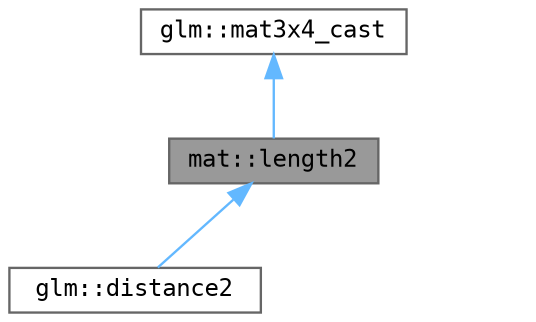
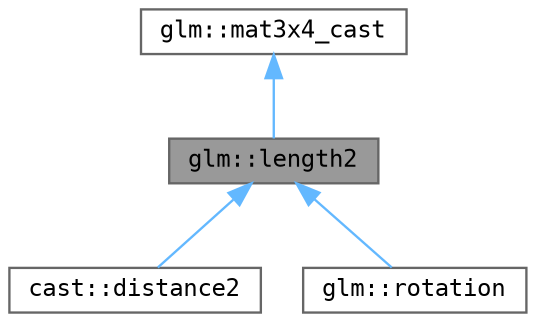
  digraph {
    rankdir=TB
    node [color=grey40 fillcolor=white fontname=Terminal fontsize=10 shape=box style=filled]
    edge [color=steelblue1 dir=back fontname=Terminal fontsize=10 labelfontname=Helvetica labelfontsize=10 style=solid]
-   n1 [color=gray40 fillcolor=grey60 fontcolor=black height=0.2 label="mat::length2" width=0.4]
-   n2 [height=0.2 label="glm::distance2" width=0.4]
+   n1 [color=gray40 fillcolor=grey60 fontcolor=black height=0.2 label="glm::length2" width=0.4]
+   n2 [height=0.2 label="cast::distance2" width=0.4]
+   n3 [height=0.2 label="glm::rotation" width=0.4]
    n4 [height=0.2 label="glm::mat3x4_cast" width=0.4]
    n1 -> n2
+   n1 -> n3
    n4 -> n1
  }
